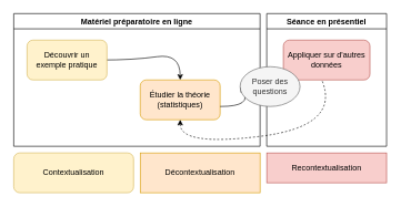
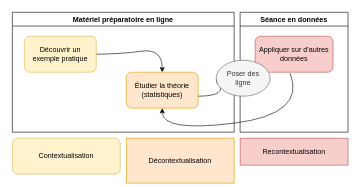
  <mxCell id="0" />
  <mxCell id="1" parent="0" />
  <mxCell id="2" value="" style="curved=1;endArrow=classic;html=1;rounded=0;entryX=0.5;entryY=0;entryDx=0;entryDy=0;" edge="1" parent="1" target="4"><mxGeometry width="50" height="50" relative="1" as="geometry"><mxPoint x="150" y="90" as="sourcePoint" /><mxPoint x="200" y="40" as="targetPoint" /><Array as="points"><mxPoint x="200" y="90" /><mxPoint x="270" y="80" /></Array></mxGeometry></mxCell>
  <mxCell id="3" value="Matériel préparatoire en ligne" style="swimlane;whiteSpace=wrap;html=1;" vertex="1" parent="1"><mxGeometry x="20" y="20" width="370" height="200" as="geometry" /></mxCell>
  <mxCell id="4" value="Étudier la théorie (statistiques)" style="rounded=1;whiteSpace=wrap;html=1;fillColor=#ffe6cc;strokeColor=#d79b00;" vertex="1" parent="3"><mxGeometry x="190" y="100" width="120" height="60" as="geometry" /></mxCell>
  <mxCell id="5" value="Découvrir un&lt;br&gt;exemple pratique" style="rounded=1;whiteSpace=wrap;html=1;fillColor=#fff2cc;strokeColor=#d6b656;" vertex="1" parent="3"><mxGeometry x="20" y="40" width="120" height="60" as="geometry" /></mxCell>
- <mxCell id="6" value="" style="curved=1;endArrow=classic;html=1;rounded=0;exitX=0.45;exitY=1.033;exitDx=0;exitDy=0;exitPerimeter=0;entryX=0.5;entryY=1;entryDx=0;entryDy=0;dashed=1;" edge="1" parent="1" source="9" target="4"><mxGeometry width="50" height="50" relative="1" as="geometry"><mxPoint x="550" y="230" as="sourcePoint" /><mxPoint x="270" y="190" as="targetPoint" /><Array as="points"><mxPoint x="510" y="190" /><mxPoint x="270" y="220" /></Array></mxGeometry></mxCell>
+ <mxCell id="6" value="" style="curved=1;endArrow=classic;html=1;rounded=0;exitX=0.45;exitY=1.033;exitDx=0;exitDy=0;exitPerimeter=0;entryX=0.5;entryY=1;entryDx=0;entryDy=0;" edge="1" parent="1" source="9" target="4"><mxGeometry width="50" height="50" relative="1" as="geometry"><mxPoint x="550" y="230" as="sourcePoint" /><mxPoint x="270" y="190" as="targetPoint" /><Array as="points"><mxPoint x="510" y="190" /><mxPoint x="270" y="220" /></Array></mxGeometry></mxCell>
  <mxCell id="7" value="Contextualisation" style="whiteSpace=wrap;html=1;fillColor=#fff2cc;strokeColor=#d6b656;rounded=1;" vertex="1" parent="1"><mxGeometry x="20" y="230" width="180" height="60" as="geometry" /></mxCell>
- <mxCell id="8" value="Séance en présentiel" style="swimlane;whiteSpace=wrap;html=1;" vertex="1" parent="1"><mxGeometry x="400" y="20" width="180" height="200" as="geometry" /></mxCell>
+ <mxCell id="8" value="Séance en données" style="swimlane;whiteSpace=wrap;html=1;" vertex="1" parent="1"><mxGeometry x="400" y="20" width="180" height="200" as="geometry" /></mxCell>
  <mxCell id="9" value="Appliquer sur d'autres données" style="rounded=1;whiteSpace=wrap;html=1;fillColor=#f8cecc;strokeColor=#b85450;" vertex="1" parent="8"><mxGeometry x="25" y="40" width="130" height="60" as="geometry" /></mxCell>
  <mxCell id="10" value="" style="curved=1;endArrow=classic;html=1;rounded=0;entryX=0;entryY=0.5;entryDx=0;entryDy=0;" edge="1" parent="1" target="11"><mxGeometry width="50" height="50" relative="1" as="geometry"><mxPoint x="330" y="160" as="sourcePoint" /><mxPoint x="410" y="90" as="targetPoint" /><Array as="points"><mxPoint x="380" y="160" /></Array></mxGeometry></mxCell>
- <mxCell id="11" value="Poser des&lt;br&gt;questions" style="ellipse;whiteSpace=wrap;html=1;fillColor=#f5f5f5;fontColor=#333333;strokeColor=#666666;" vertex="1" parent="1"><mxGeometry x="360" y="100" width="90" height="60" as="geometry" /></mxCell>
- <mxCell id="12" value="Décontextualisation" style="rounded=0;whiteSpace=wrap;html=1;fillColor=#ffe6cc;strokeColor=#d79b00;" vertex="1" parent="1"><mxGeometry x="210" y="230" width="180" height="60" as="geometry" /></mxCell>
+ <mxCell id="11" value="Poser des&lt;br&gt;ligne" style="ellipse;whiteSpace=wrap;html=1;fillColor=#f5f5f5;fontColor=#333333;strokeColor=#666666;" vertex="1" parent="1"><mxGeometry x="360" y="100" width="90" height="60" as="geometry" /></mxCell>
+ <mxCell id="12" value="Décontextualisation" style="rounded=0;whiteSpace=wrap;html=1;fillColor=#ffe6cc;strokeColor=#d79b00;" vertex="1" parent="1"><mxGeometry x="210" y="230" width="180" height="75" as="geometry" /></mxCell>
  <mxCell id="13" value="Recontextualisation" style="rounded=0;whiteSpace=wrap;html=1;fillColor=#f8cecc;strokeColor=#b85450;" vertex="1" parent="1"><mxGeometry x="400" y="230" width="180" height="45" as="geometry" /></mxCell>
